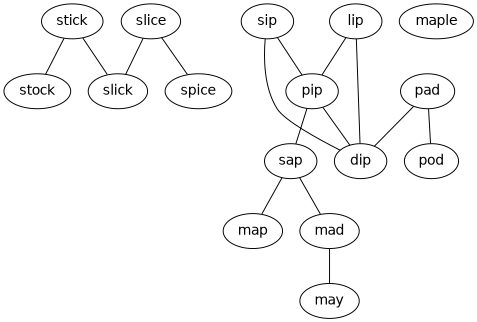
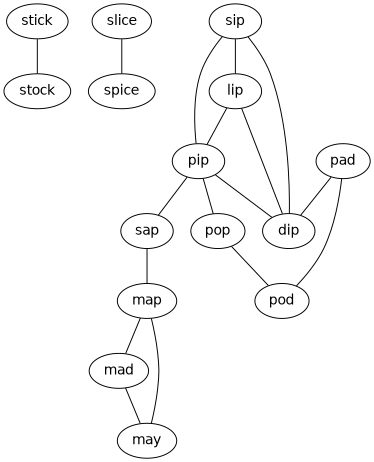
  strict graph {
    fontname="DejaVu Sans"
    splines=true
    node [fontname="DejaVu Sans"]
    edge [fontname="DejaVu Sans"]
    stick
-   slick
    stock
    slice
    spice
    sip
    lip
    pip
    dip
    sap
    map
+   pop
    mad
    may
    pod
    pad
-   maple
-   stick -- slick
    stick -- stock
-   slice -- slick
    slice -- spice
+   sip -- lip
    sip -- pip
    sip -- dip
    lip -- pip
    lip -- dip
    pip -- dip
    pip -- sap
+   pip -- pop
    sap -- map
-   sap -- mad
+   map -- mad
+   map -- may
+   pop -- pod
    mad -- may
    pad -- dip
    pad -- pod
  }
